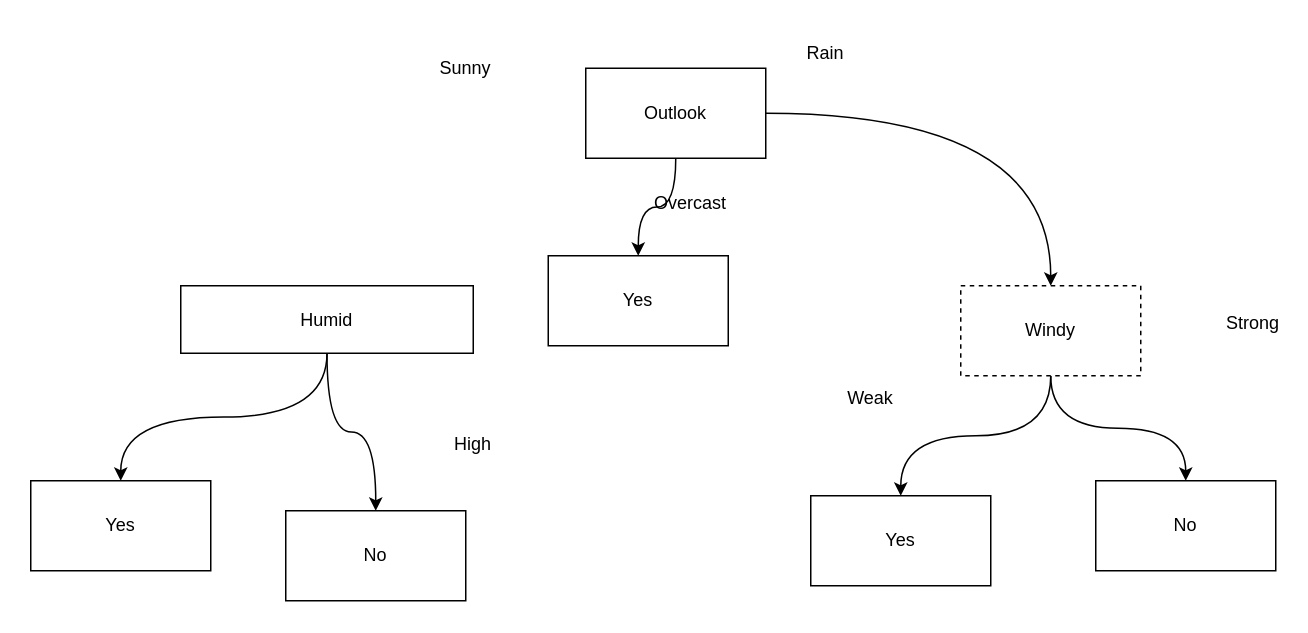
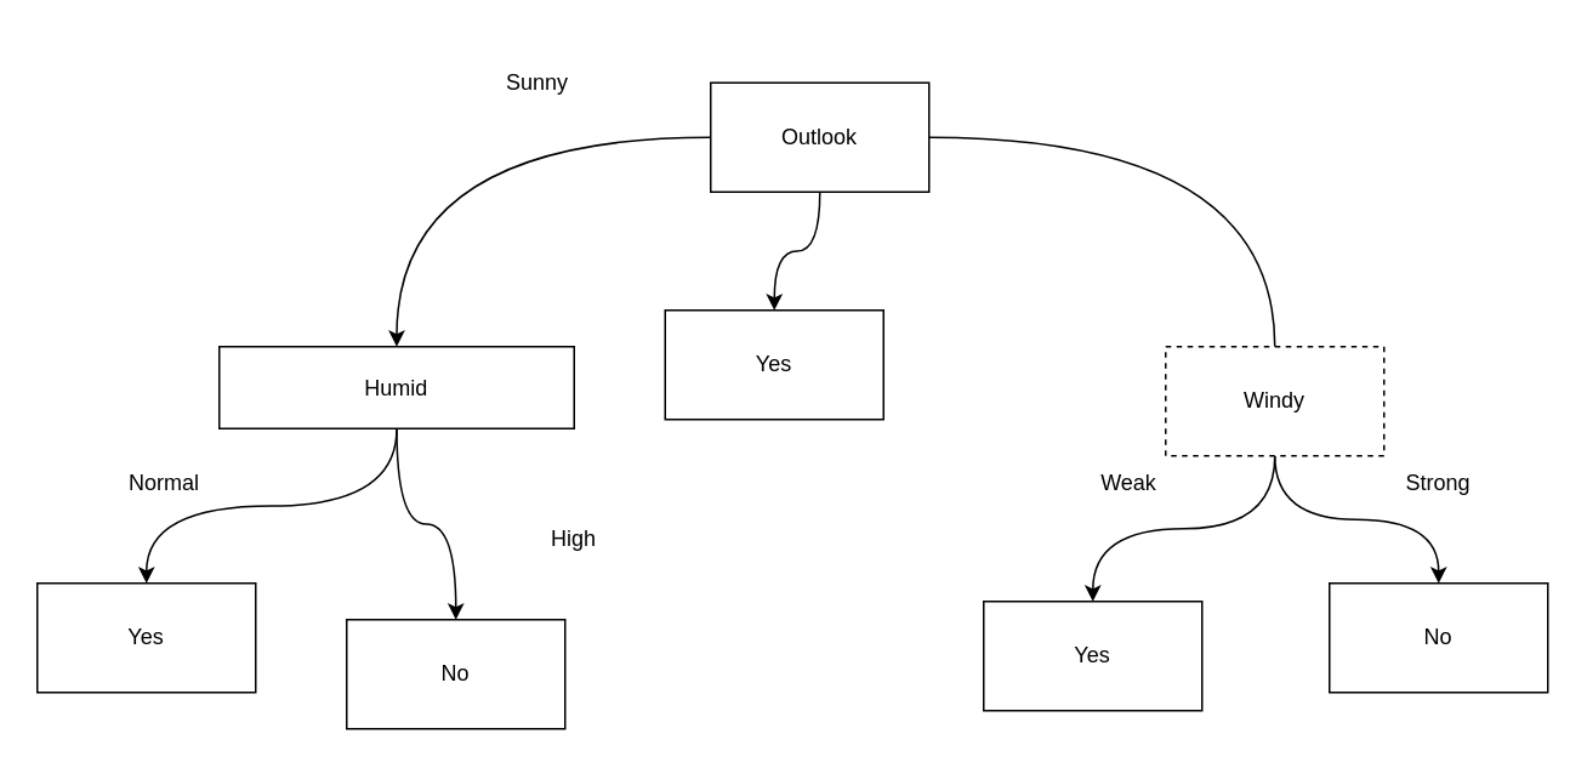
  <mxCell id="0" />
  <mxCell id="1" parent="0" />
- <mxCell id="3" style="edgeStyle=orthogonalEdgeStyle;curved=1;rounded=0;orthogonalLoop=1;jettySize=auto;html=1;entryX=0.5;entryY=0;entryDx=0;entryDy=0;" edge="1" parent="1" source="5" target="11"><mxGeometry relative="1" as="geometry" /></mxCell>
+ <mxCell id="2" style="edgeStyle=orthogonalEdgeStyle;rounded=0;orthogonalLoop=1;jettySize=auto;html=1;entryX=0.5;entryY=0;entryDx=0;entryDy=0;curved=1;" edge="1" parent="1" source="5" target="8"><mxGeometry relative="1" as="geometry" /></mxCell>
+ <mxCell id="3" style="edgeStyle=orthogonalEdgeStyle;curved=1;rounded=0;orthogonalLoop=1;jettySize=auto;html=1;entryX=0.5;entryY=0;entryDx=0;entryDy=0;endArrow=none;" edge="1" parent="1" source="5" target="11"><mxGeometry relative="1" as="geometry" /></mxCell>
  <mxCell id="4" style="edgeStyle=orthogonalEdgeStyle;curved=1;rounded=0;orthogonalLoop=1;jettySize=auto;html=1;entryX=0.5;entryY=0;entryDx=0;entryDy=0;" edge="1" parent="1" source="5" target="22"><mxGeometry relative="1" as="geometry" /></mxCell>
  <mxCell id="5" value="Outlook" style="rounded=0;whiteSpace=wrap;html=1;" vertex="1" parent="1"><mxGeometry x="390" y="45" width="120" height="60" as="geometry" /></mxCell>
  <mxCell id="6" value="" style="edgeStyle=orthogonalEdgeStyle;curved=1;rounded=0;orthogonalLoop=1;jettySize=auto;html=1;" edge="1" parent="1" source="8" target="16"><mxGeometry relative="1" as="geometry" /></mxCell>
  <mxCell id="7" style="edgeStyle=orthogonalEdgeStyle;curved=1;rounded=0;orthogonalLoop=1;jettySize=auto;html=1;exitX=0.5;exitY=1;exitDx=0;exitDy=0;entryX=0.5;entryY=0;entryDx=0;entryDy=0;" edge="1" parent="1" source="8" target="20"><mxGeometry relative="1" as="geometry" /></mxCell>
  <mxCell id="8" value="Humid" style="rounded=0;whiteSpace=wrap;html=1;" vertex="1" parent="1"><mxGeometry x="120" y="190" width="195" height="45" as="geometry" /></mxCell>
  <mxCell id="9" style="edgeStyle=orthogonalEdgeStyle;curved=1;rounded=0;orthogonalLoop=1;jettySize=auto;html=1;exitX=0.5;exitY=1;exitDx=0;exitDy=0;entryX=0.5;entryY=0;entryDx=0;entryDy=0;" edge="1" parent="1" source="11" target="14"><mxGeometry relative="1" as="geometry" /></mxCell>
  <mxCell id="10" style="edgeStyle=orthogonalEdgeStyle;curved=1;rounded=0;orthogonalLoop=1;jettySize=auto;html=1;entryX=0.5;entryY=0;entryDx=0;entryDy=0;" edge="1" parent="1" source="11" target="18"><mxGeometry relative="1" as="geometry" /></mxCell>
  <mxCell id="11" value="Windy" style="rounded=0;whiteSpace=wrap;html=1;dashed=1;" vertex="1" parent="1"><mxGeometry x="640" y="190" width="120" height="60" as="geometry" /></mxCell>
- <mxCell id="12" value="Rain" style="text;html=1;strokeColor=none;fillColor=none;align=center;verticalAlign=middle;whiteSpace=wrap;rounded=0;" vertex="1" parent="1"><mxGeometry x="520" y="20" width="60" height="30" as="geometry" /></mxCell>
- <mxCell id="13" value="Sunny" style="text;html=1;strokeColor=none;fillColor=none;align=center;verticalAlign=middle;whiteSpace=wrap;rounded=0;" vertex="1" parent="1"><mxGeometry x="280" y="30" width="60" height="30" as="geometry" /></mxCell>
+ <mxCell id="13" value="Sunny" style="text;html=1;strokeColor=none;fillColor=none;align=center;verticalAlign=middle;whiteSpace=wrap;rounded=0;" vertex="1" parent="1"><mxGeometry x="265" y="30" width="60" height="30" as="geometry" /></mxCell>
  <mxCell id="14" value="No" style="rounded=0;whiteSpace=wrap;html=1;" vertex="1" parent="1"><mxGeometry x="730" y="320" width="120" height="60" as="geometry" /></mxCell>
- <mxCell id="15" value="Strong" style="text;html=1;strokeColor=none;fillColor=none;align=center;verticalAlign=middle;whiteSpace=wrap;rounded=0;" vertex="1" parent="1"><mxGeometry x="805" y="200" width="60" height="30" as="geometry" /></mxCell>
+ <mxCell id="15" value="Strong" style="text;html=1;strokeColor=none;fillColor=none;align=center;verticalAlign=middle;whiteSpace=wrap;rounded=0;" vertex="1" parent="1"><mxGeometry x="760" y="250" width="60" height="30" as="geometry" /></mxCell>
  <mxCell id="16" value="No" style="rounded=0;whiteSpace=wrap;html=1;" vertex="1" parent="1"><mxGeometry x="190" y="340" width="120" height="60" as="geometry" /></mxCell>
  <mxCell id="17" value="High" style="text;html=1;strokeColor=none;fillColor=none;align=center;verticalAlign=middle;whiteSpace=wrap;rounded=0;" vertex="1" parent="1"><mxGeometry x="285" y="281" width="60" height="30" as="geometry" /></mxCell>
  <mxCell id="18" value="Yes" style="rounded=0;whiteSpace=wrap;html=1;" vertex="1" parent="1"><mxGeometry x="540" y="330" width="120" height="60" as="geometry" /></mxCell>
- <mxCell id="19" value="Weak" style="text;html=1;strokeColor=none;fillColor=none;align=center;verticalAlign=middle;whiteSpace=wrap;rounded=0;" vertex="1" parent="1"><mxGeometry x="550" y="250" width="60" height="30" as="geometry" /></mxCell>
+ <mxCell id="19" value="Weak" style="text;html=1;strokeColor=none;fillColor=none;align=center;verticalAlign=middle;whiteSpace=wrap;rounded=0;" vertex="1" parent="1"><mxGeometry x="590" y="250" width="60" height="30" as="geometry" /></mxCell>
  <mxCell id="20" value="Yes" style="rounded=0;whiteSpace=wrap;html=1;" vertex="1" parent="1"><mxGeometry x="20" y="320" width="120" height="60" as="geometry" /></mxCell>
+ <mxCell id="21" value="Normal" style="text;html=1;strokeColor=none;fillColor=none;align=center;verticalAlign=middle;whiteSpace=wrap;rounded=0;" vertex="1" parent="1"><mxGeometry y="250" width="60" height="30" as="geometry" x="60" /></mxCell>
  <mxCell id="22" value="Yes" style="rounded=0;whiteSpace=wrap;html=1;" vertex="1" parent="1"><mxGeometry x="365" y="170" width="120" height="60" as="geometry" /></mxCell>
- <mxCell id="23" value="Overcast" style="text;html=1;strokeColor=none;fillColor=none;align=center;verticalAlign=middle;whiteSpace=wrap;rounded=0;" vertex="1" parent="1"><mxGeometry x="430" y="120" width="60" height="30" as="geometry" /></mxCell>
